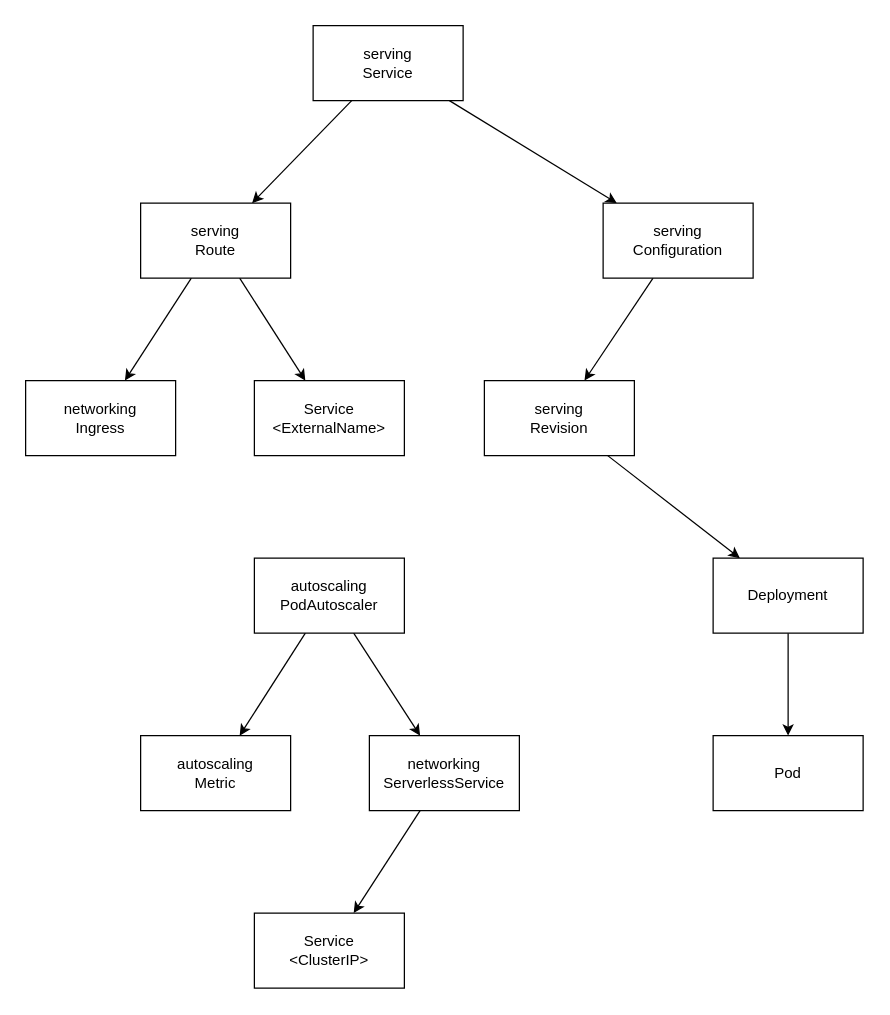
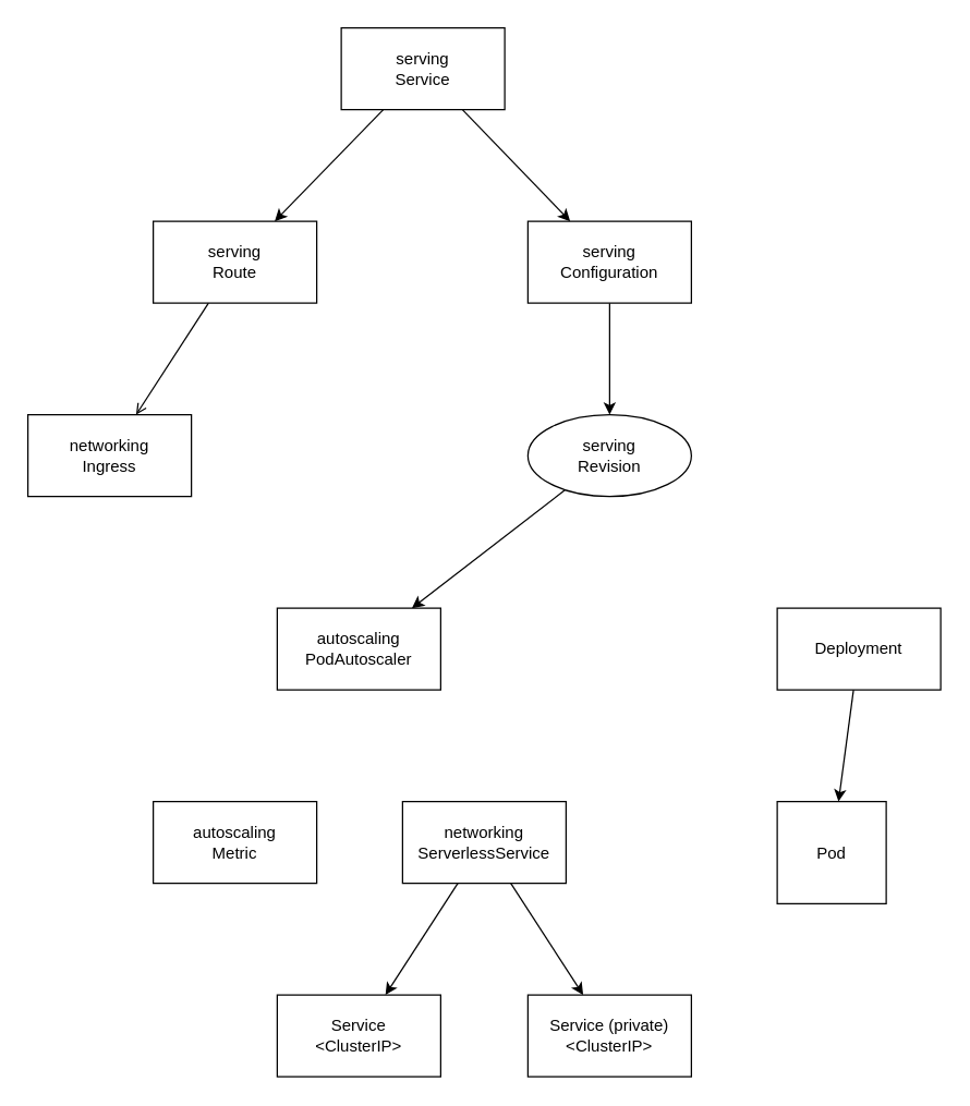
  <mxCell id="0" />
  <mxCell id="1" parent="0" />
  <mxCell id="2" style="edgeStyle=none;rounded=0;orthogonalLoop=1;jettySize=auto;html=1;" edge="1" parent="1" source="4" target="9"><mxGeometry relative="1" as="geometry" /></mxCell>
  <mxCell id="3" style="edgeStyle=none;rounded=0;orthogonalLoop=1;jettySize=auto;html=1;" edge="1" parent="1" source="4" target="11"><mxGeometry relative="1" as="geometry" /></mxCell>
  <mxCell id="4" value="serving&lt;div&gt;Service&lt;/div&gt;" style="rounded=0;whiteSpace=wrap;html=1;" vertex="1" parent="1"><mxGeometry x="250" y="20" width="120" height="60" as="geometry" /></mxCell>
- <mxCell id="5" style="edgeStyle=none;rounded=0;orthogonalLoop=1;jettySize=auto;html=1;" edge="1" parent="1" source="9" target="19"><mxGeometry relative="1" as="geometry" /></mxCell>
+ <mxCell id="5" style="edgeStyle=none;rounded=0;orthogonalLoop=1;jettySize=auto;html=1;endArrow=open;" edge="1" parent="1" source="9" target="19"><mxGeometry relative="1" as="geometry" /></mxCell>
  <mxCell id="6" style="edgeStyle=none;rounded=0;orthogonalLoop=1;jettySize=auto;html=1;" edge="1" parent="1" source="15" target="21"><mxGeometry relative="1" as="geometry"><mxPoint x="110" y="470" as="sourcePoint" /></mxGeometry></mxCell>
- <mxCell id="8" style="edgeStyle=none;rounded=0;orthogonalLoop=1;jettySize=auto;html=1;" edge="1" parent="1" source="9" target="26"><mxGeometry relative="1" as="geometry" /></mxCell>
+ <mxCell id="7" style="edgeStyle=none;rounded=0;orthogonalLoop=1;jettySize=auto;html=1;" edge="1" parent="1" source="15" target="25"><mxGeometry relative="1" as="geometry" /></mxCell>
  <mxCell id="9" value="serving&lt;div&gt;Route&lt;/div&gt;" style="rounded=0;whiteSpace=wrap;html=1;" vertex="1" parent="1"><mxGeometry x="112" y="162" width="120" height="60" as="geometry" /></mxCell>
  <mxCell id="10" style="edgeStyle=none;rounded=0;orthogonalLoop=1;jettySize=auto;html=1;" edge="1" parent="1" source="11" target="14"><mxGeometry relative="1" as="geometry" /></mxCell>
- <mxCell id="11" value="serving&lt;div&gt;Configuration&lt;/div&gt;" style="rounded=0;whiteSpace=wrap;html=1;" vertex="1" parent="1"><mxGeometry x="482" y="162" width="120" height="60" as="geometry" /></mxCell>
- <mxCell id="13" style="edgeStyle=none;rounded=0;orthogonalLoop=1;jettySize=auto;html=1;" edge="1" parent="1" source="14" target="23"><mxGeometry relative="1" as="geometry" /></mxCell>
- <mxCell id="14" value="serving&lt;div&gt;Revision&lt;/div&gt;" style="rounded=0;whiteSpace=wrap;html=1;" vertex="1" parent="1"><mxGeometry x="387" y="304" width="120" height="60" as="geometry" /></mxCell>
+ <mxCell id="11" value="serving&lt;div&gt;Configuration&lt;/div&gt;" style="rounded=0;whiteSpace=wrap;html=1;" vertex="1" parent="1"><mxGeometry x="387" y="162" width="120" height="60" as="geometry" /></mxCell>
+ <mxCell id="12" style="edgeStyle=none;rounded=0;orthogonalLoop=1;jettySize=auto;html=1;" edge="1" parent="1" source="14" target="18"><mxGeometry relative="1" as="geometry" /></mxCell>
+ <mxCell id="14" value="serving&lt;div&gt;Revision&lt;/div&gt;" style="ellipse;whiteSpace=wrap;html=1;" vertex="1" parent="1"><mxGeometry x="387" y="304" width="120" height="60" as="geometry" /></mxCell>
  <mxCell id="15" value="networking&lt;div&gt;ServerlessService&lt;/div&gt;" style="rounded=0;whiteSpace=wrap;html=1;" vertex="1" parent="1"><mxGeometry x="295" y="588" width="120" height="60" as="geometry" /></mxCell>
- <mxCell id="16" style="edgeStyle=none;rounded=0;orthogonalLoop=1;jettySize=auto;html=1;" edge="1" parent="1" source="18" target="15"><mxGeometry relative="1" as="geometry" /></mxCell>
- <mxCell id="17" style="edgeStyle=none;rounded=0;orthogonalLoop=1;jettySize=auto;html=1;" edge="1" parent="1" source="18" target="20"><mxGeometry relative="1" as="geometry" /></mxCell>
  <mxCell id="18" value="autoscaling&lt;div&gt;PodAutoscaler&lt;/div&gt;" style="rounded=0;whiteSpace=wrap;html=1;" vertex="1" parent="1"><mxGeometry x="203" y="446" width="120" height="60" as="geometry" /></mxCell>
  <mxCell id="19" value="networking&lt;div&gt;Ingress&lt;/div&gt;" style="rounded=0;whiteSpace=wrap;html=1;" vertex="1" parent="1"><mxGeometry x="20" y="304" width="120" height="60" as="geometry" /></mxCell>
  <mxCell id="20" value="autoscaling&lt;div&gt;Metric&lt;/div&gt;" style="rounded=0;whiteSpace=wrap;html=1;" vertex="1" parent="1"><mxGeometry x="112" y="588" width="120" height="60" as="geometry" /></mxCell>
  <mxCell id="21" value="Service&lt;div&gt;&amp;lt;ClusterIP&lt;span style=&quot;background-color: initial;&quot;&gt;&amp;gt;&lt;/span&gt;&lt;/div&gt;" style="rounded=0;whiteSpace=wrap;html=1;" vertex="1" parent="1"><mxGeometry x="203" y="730" width="120" height="60" as="geometry" /></mxCell>
  <mxCell id="22" style="edgeStyle=none;rounded=0;orthogonalLoop=1;jettySize=auto;html=1;" edge="1" parent="1" source="23" target="24"><mxGeometry relative="1" as="geometry" /></mxCell>
  <mxCell id="23" value="Deployment" style="rounded=0;whiteSpace=wrap;html=1;" vertex="1" parent="1"><mxGeometry x="570" y="446" width="120" height="60" as="geometry" /></mxCell>
- <mxCell id="24" value="Pod" style="rounded=0;whiteSpace=wrap;html=1;" vertex="1" parent="1"><mxGeometry x="570" y="588" width="120" height="60" as="geometry" /></mxCell>
- <mxCell id="26" value="Service&lt;div&gt;&amp;lt;ExternalName&amp;gt;&lt;/div&gt;" style="rounded=0;whiteSpace=wrap;html=1;" vertex="1" parent="1"><mxGeometry x="203" y="304" width="120" height="60" as="geometry" /></mxCell>
+ <mxCell id="24" value="Pod" style="rounded=0;whiteSpace=wrap;html=1;" vertex="1" parent="1"><mxGeometry x="570" y="588" width="80" height="75" as="geometry" /></mxCell>
+ <mxCell id="25" value="Service (private)&lt;div&gt;&amp;lt;ClusterIP&amp;gt;&lt;/div&gt;" style="rounded=0;whiteSpace=wrap;html=1;" vertex="1" parent="1"><mxGeometry x="387" y="730" width="120" height="60" as="geometry" /></mxCell>
